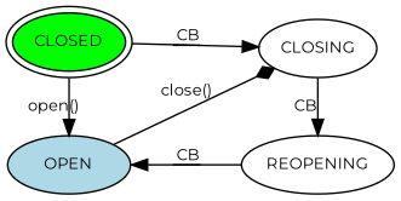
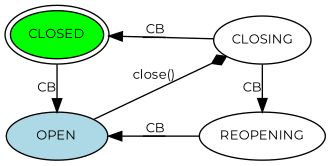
  digraph {
    fontname=Montserrat
    rankdir=LR
    node [fontname=Montserrat fontsize=10 shape=ellipse]
    edge [decorate=false fontname=Montserrat fontsize=10]
    CLOSED [fillcolor=green peripheries=2 style=filled]
    "    OPEN    " [fillcolor=lightblue style=filled]
    CLOSING
    REOPENING
    subgraph sub_1 {
      rank=same
      CLOSED
      "    OPEN    "
    }
    subgraph sub_2 {
      rank=same
      CLOSING
      REOPENING
    }
-   CLOSED -> "    OPEN    " [label="open() "]
+   CLOSED -> "    OPEN    " [label=" CB"]
    "    OPEN    " -> CLOSING [arrowhead=diamond label="close()"]
-   CLOSED -> CLOSING [decorate=true label=" CB"]
+   CLOSING -> CLOSED [decorate=true label=" CB"]
    CLOSING -> REOPENING [label=" CB"]
    REOPENING -> "    OPEN    " [decorate=true label=" CB"]
  }
